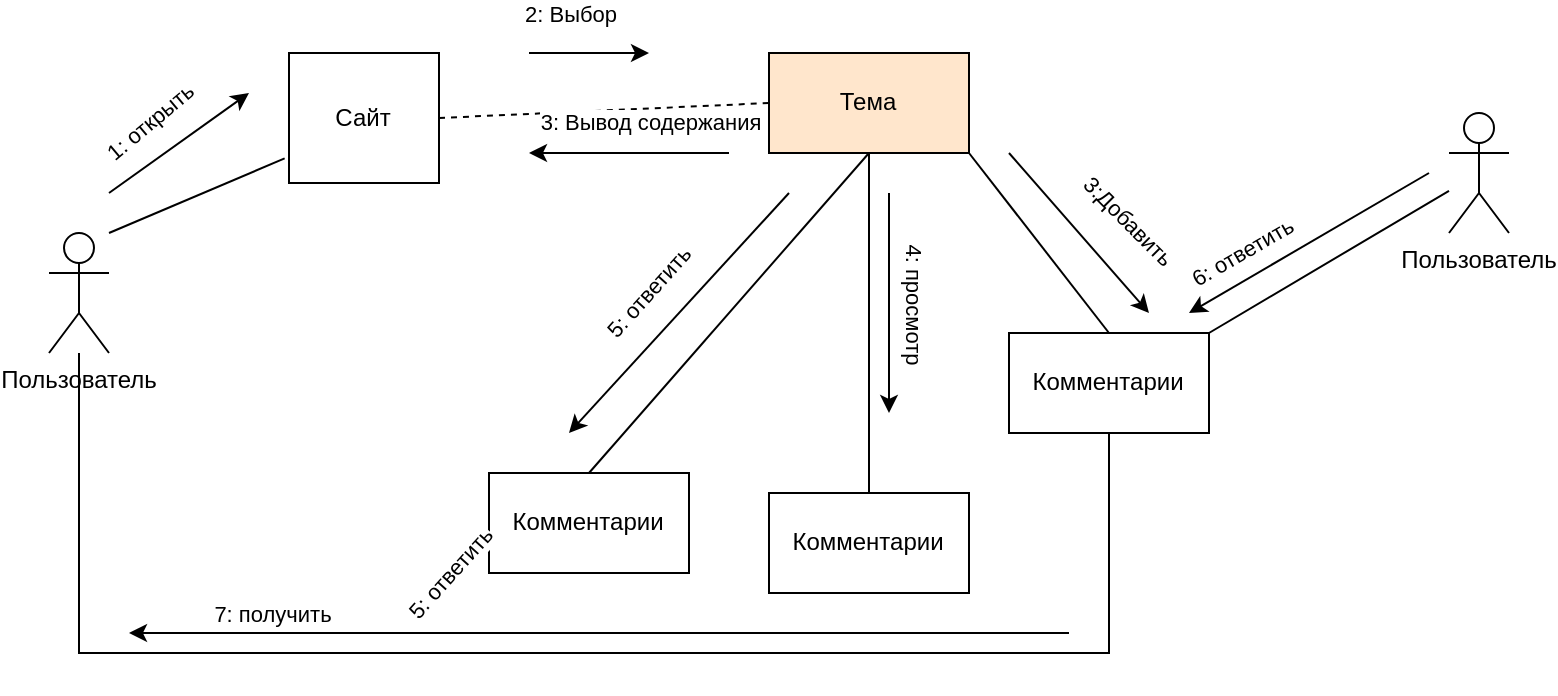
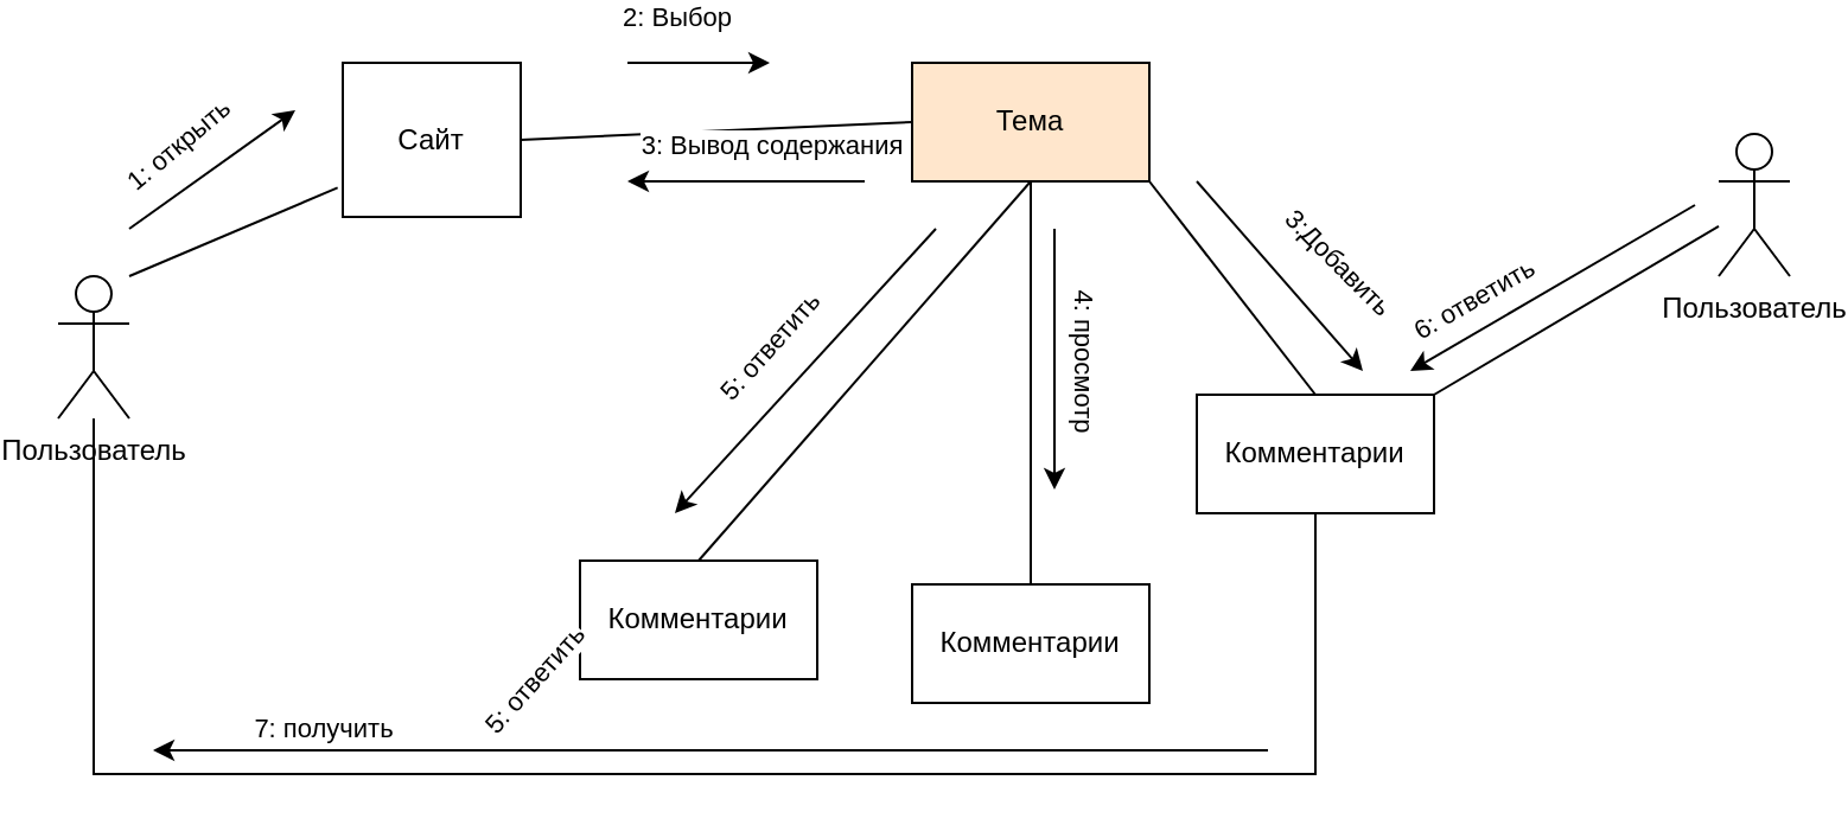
  <mxCell id="0" />
  <mxCell id="1" parent="0" />
  <mxCell id="2" value="Пользователь" style="shape=umlActor;verticalLabelPosition=bottom;verticalAlign=top;html=1;outlineConnect=0;" parent="1" vertex="1"><mxGeometry x="20" y="110" width="30" height="60" as="geometry" /></mxCell>
  <mxCell id="3" value="Сайт" style="rounded=0;whiteSpace=wrap;html=1;" parent="1" vertex="1"><mxGeometry x="140" y="20" width="75" height="65" as="geometry" /></mxCell>
  <mxCell id="4" value="" style="endArrow=none;html=1;rounded=0;entryX=-0.029;entryY=0.811;entryDx=0;entryDy=0;entryPerimeter=0;" parent="1" target="3" edge="1"><mxGeometry width="50" height="50" relative="1" as="geometry"><mxPoint x="50" y="110" as="sourcePoint" /><mxPoint x="100" y="60" as="targetPoint" /></mxGeometry></mxCell>
  <mxCell id="5" value="" style="endArrow=classic;html=1;rounded=0;endFill=1;" parent="1" edge="1"><mxGeometry width="50" height="50" relative="1" as="geometry"><mxPoint x="50" y="90" as="sourcePoint" /><mxPoint x="120" y="40" as="targetPoint" /></mxGeometry></mxCell>
  <mxCell id="6" value="1: открыть" style="edgeLabel;html=1;align=center;verticalAlign=middle;resizable=0;points=[];rotation=-40;" parent="5" vertex="1" connectable="0"><mxGeometry x="0.324" y="2" relative="1" as="geometry"><mxPoint x="-25" as="offset" /></mxGeometry></mxCell>
  <mxCell id="7" value="Тема" style="rounded=0;whiteSpace=wrap;html=1;fillColor=#ffe6cc;" parent="1" vertex="1"><mxGeometry x="380" y="20" width="100" height="50" as="geometry" /></mxCell>
- <mxCell id="8" value="" style="endArrow=none;html=1;rounded=0;entryX=0;entryY=0.5;entryDx=0;entryDy=0;exitX=1;exitY=0.5;exitDx=0;exitDy=0;dashed=1;" parent="1" source="3" target="7" edge="1"><mxGeometry width="50" height="50" relative="1" as="geometry"><mxPoint x="60" y="120" as="sourcePoint" /><mxPoint x="147" y="71" as="targetPoint" /></mxGeometry></mxCell>
+ <mxCell id="8" value="" style="endArrow=none;html=1;rounded=0;entryX=0;entryY=0.5;entryDx=0;entryDy=0;exitX=1;exitY=0.5;exitDx=0;exitDy=0;" parent="1" source="3" target="7" edge="1"><mxGeometry width="50" height="50" relative="1" as="geometry"><mxPoint x="60" y="120" as="sourcePoint" /><mxPoint x="147" y="71" as="targetPoint" /></mxGeometry></mxCell>
  <mxCell id="9" value="" style="endArrow=classic;html=1;rounded=0;endFill=1;" parent="1" edge="1"><mxGeometry width="50" height="50" relative="1" as="geometry"><mxPoint x="260" y="20" as="sourcePoint" /><mxPoint x="320" y="20" as="targetPoint" /></mxGeometry></mxCell>
  <mxCell id="10" value="2: Выбор" style="edgeLabel;html=1;align=center;verticalAlign=middle;resizable=0;points=[];rotation=0;" parent="9" vertex="1" connectable="0"><mxGeometry x="0.324" y="2" relative="1" as="geometry"><mxPoint x="-20" y="-18" as="offset" /></mxGeometry></mxCell>
  <mxCell id="11" value="" style="endArrow=classic;html=1;rounded=0;endFill=1;" parent="1" edge="1"><mxGeometry width="50" height="50" relative="1" as="geometry"><mxPoint x="360" y="70" as="sourcePoint" /><mxPoint x="260" y="70" as="targetPoint" /></mxGeometry></mxCell>
  <mxCell id="12" value="3: Вывод содержания" style="edgeLabel;html=1;align=center;verticalAlign=middle;resizable=0;points=[];rotation=0;" parent="11" vertex="1" connectable="0"><mxGeometry x="0.324" y="2" relative="1" as="geometry"><mxPoint x="26" y="-18" as="offset" /></mxGeometry></mxCell>
  <mxCell id="13" value="Комментарии" style="rounded=0;whiteSpace=wrap;html=1;" parent="1" vertex="1"><mxGeometry x="500" y="160" width="100" height="50" as="geometry" /></mxCell>
  <mxCell id="14" value="" style="endArrow=none;html=1;rounded=0;endFill=0;entryX=0.5;entryY=0;entryDx=0;entryDy=0;exitX=0.957;exitY=1.028;exitDx=0;exitDy=0;exitPerimeter=0;" parent="1" target="13" edge="1"><mxGeometry width="50" height="50" relative="1" as="geometry"><mxPoint x="480" y="70" as="sourcePoint" /><mxPoint x="514.3" y="113.6" as="targetPoint" /></mxGeometry></mxCell>
  <mxCell id="15" value="" style="endArrow=classic;html=1;rounded=0;endFill=1;" parent="1" edge="1"><mxGeometry width="50" height="50" relative="1" as="geometry"><mxPoint x="500" y="70" as="sourcePoint" /><mxPoint x="570" y="150" as="targetPoint" /></mxGeometry></mxCell>
  <mxCell id="16" value="3:Добавить" style="edgeLabel;html=1;align=center;verticalAlign=middle;resizable=0;points=[];rotation=45;" parent="15" vertex="1" connectable="0"><mxGeometry x="0.324" y="2" relative="1" as="geometry"><mxPoint x="12" y="-18" as="offset" /></mxGeometry></mxCell>
  <mxCell id="17" value="Комментарии" style="rounded=0;whiteSpace=wrap;html=1;" parent="1" vertex="1"><mxGeometry x="380" y="240" width="100" height="50" as="geometry" /></mxCell>
  <mxCell id="18" value="" style="endArrow=none;html=1;rounded=0;endFill=0;entryX=0.5;entryY=0;entryDx=0;entryDy=0;exitX=0.5;exitY=1;exitDx=0;exitDy=0;" parent="1" source="7" target="17" edge="1"><mxGeometry width="50" height="50" relative="1" as="geometry"><mxPoint x="490" y="80" as="sourcePoint" /><mxPoint x="520" y="140" as="targetPoint" /></mxGeometry></mxCell>
  <mxCell id="19" value="" style="endArrow=classic;html=1;rounded=0;endFill=1;" parent="1" edge="1"><mxGeometry width="50" height="50" relative="1" as="geometry"><mxPoint x="440" y="90" as="sourcePoint" /><mxPoint x="440" y="200" as="targetPoint" /></mxGeometry></mxCell>
  <mxCell id="20" value="4: просмотр" style="edgeLabel;html=1;align=center;verticalAlign=middle;resizable=0;points=[];rotation=90;" parent="19" vertex="1" connectable="0"><mxGeometry x="0.324" y="2" relative="1" as="geometry"><mxPoint x="12" y="-18" as="offset" /></mxGeometry></mxCell>
  <mxCell id="21" value="Комментарии" style="rounded=0;whiteSpace=wrap;html=1;" parent="1" vertex="1"><mxGeometry x="240" y="230" width="100" height="50" as="geometry" /></mxCell>
  <mxCell id="22" value="" style="endArrow=none;html=1;rounded=0;endFill=0;entryX=0.5;entryY=0;entryDx=0;entryDy=0;" parent="1" target="21" edge="1"><mxGeometry width="50" height="50" relative="1" as="geometry"><mxPoint x="430" y="70" as="sourcePoint" /><mxPoint x="440" y="250" as="targetPoint" /></mxGeometry></mxCell>
  <mxCell id="23" value="" style="endArrow=classic;html=1;rounded=0;endFill=1;" parent="1" edge="1"><mxGeometry width="50" height="50" relative="1" as="geometry"><mxPoint x="390" y="90" as="sourcePoint" /><mxPoint x="280" y="210" as="targetPoint" /></mxGeometry></mxCell>
  <mxCell id="24" value="5: ответить" style="edgeLabel;html=1;align=center;verticalAlign=middle;resizable=0;points=[];rotation=-48;" parent="23" vertex="1" connectable="0"><mxGeometry x="0.324" y="2" relative="1" as="geometry"><mxPoint x="1" y="-31" as="offset" /></mxGeometry></mxCell>
  <mxCell id="25" value="Пользователь" style="shape=umlActor;verticalLabelPosition=bottom;verticalAlign=top;html=1;outlineConnect=0;" parent="1" vertex="1"><mxGeometry x="720" y="50" width="30" height="60" as="geometry" /></mxCell>
  <mxCell id="26" value="" style="endArrow=none;html=1;rounded=0;endFill=0;entryX=1;entryY=0;entryDx=0;entryDy=0;" parent="1" source="25" target="13" edge="1"><mxGeometry width="50" height="50" relative="1" as="geometry"><mxPoint x="490" y="80" as="sourcePoint" /><mxPoint x="560" y="170" as="targetPoint" /></mxGeometry></mxCell>
  <mxCell id="27" value="" style="endArrow=classic;html=1;rounded=0;endFill=1;" parent="1" edge="1"><mxGeometry width="50" height="50" relative="1" as="geometry"><mxPoint x="710" y="80" as="sourcePoint" /><mxPoint x="590" y="150" as="targetPoint" /></mxGeometry></mxCell>
  <mxCell id="28" value="6: ответить" style="edgeLabel;html=1;align=center;verticalAlign=middle;resizable=0;points=[];rotation=-30;" parent="27" vertex="1" connectable="0"><mxGeometry x="0.324" y="2" relative="1" as="geometry"><mxPoint x="-15" y="-8" as="offset" /></mxGeometry></mxCell>
  <mxCell id="29" value="" style="endArrow=none;html=1;rounded=0;exitX=0.5;exitY=1;exitDx=0;exitDy=0;" parent="1" source="13" target="2" edge="1"><mxGeometry width="50" height="50" relative="1" as="geometry"><mxPoint x="60" y="120" as="sourcePoint" /><mxPoint x="147" y="71" as="targetPoint" /><Array as="points"><mxPoint x="550" y="320" /><mxPoint x="35" y="320" /></Array></mxGeometry></mxCell>
  <mxCell id="30" value="" style="endArrow=classic;html=1;rounded=0;endFill=1;" parent="1" edge="1"><mxGeometry width="50" height="50" relative="1" as="geometry"><mxPoint x="530" y="310" as="sourcePoint" /><mxPoint x="60" y="310" as="targetPoint" /></mxGeometry></mxCell>
  <mxCell id="31" value="5: ответить" style="edgeLabel;html=1;align=center;verticalAlign=middle;resizable=0;points=[];rotation=-48;" parent="30" vertex="1" connectable="0"><mxGeometry x="0.324" y="2" relative="1" as="geometry"><mxPoint x="1" y="-31" as="offset" /></mxGeometry></mxCell>
  <mxCell id="32" value="7: получить" style="edgeLabel;html=1;align=center;verticalAlign=middle;resizable=0;points=[];" parent="30" vertex="1" connectable="0"><mxGeometry x="0.754" y="-3" relative="1" as="geometry"><mxPoint x="13" y="-7" as="offset" /></mxGeometry></mxCell>
